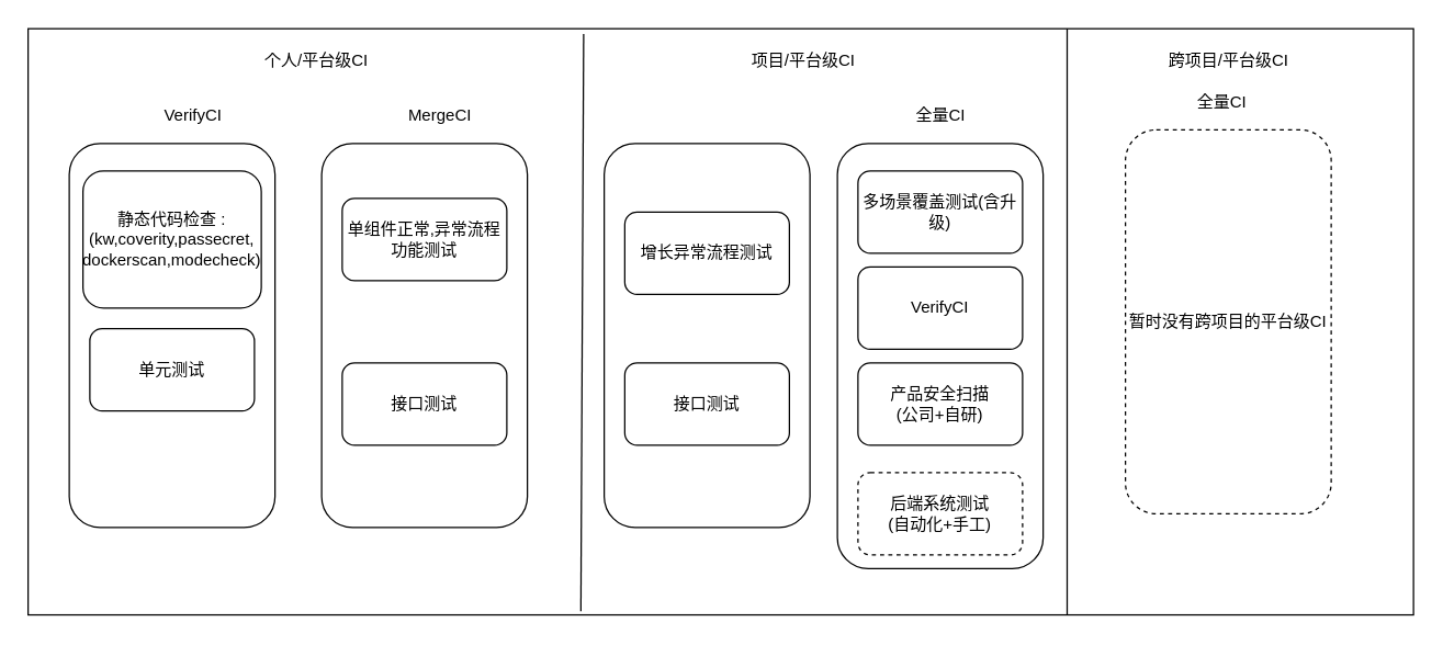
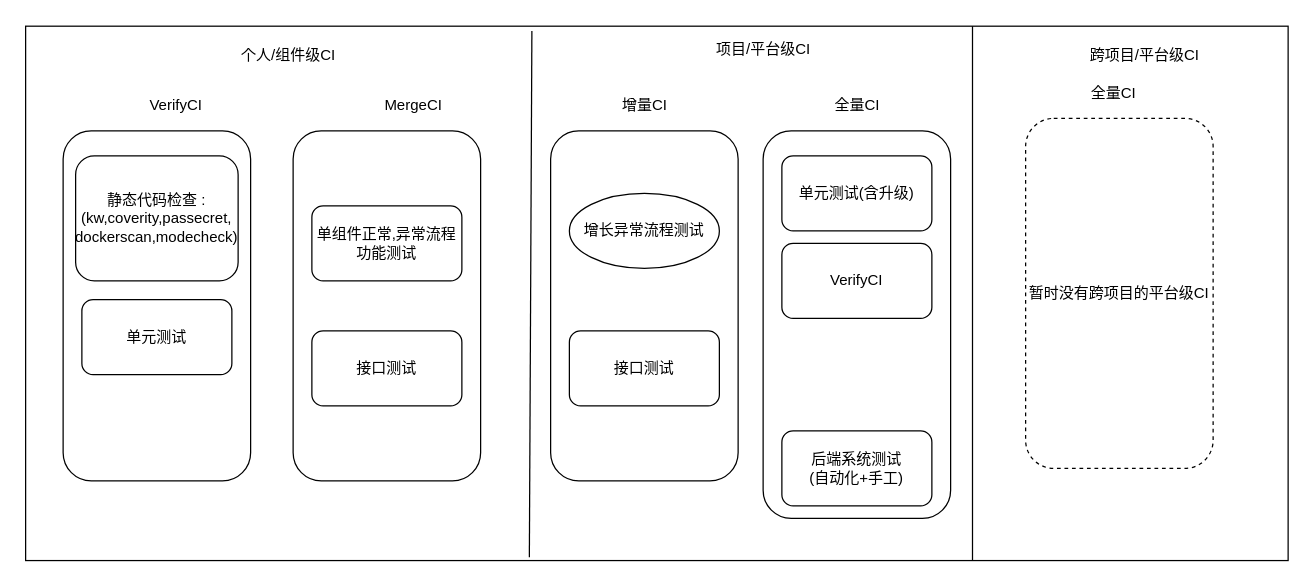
  <mxCell id="0" />
  <mxCell id="1" parent="0" />
  <mxCell id="2" value="" style="rounded=0;whiteSpace=wrap;html=1;" vertex="1" parent="1"><mxGeometry x="20" y="20.25" width="1010" height="427.5" as="geometry" /></mxCell>
  <mxCell id="3" value="" style="endArrow=none;html=1;rounded=0;entryX=0.401;entryY=0.009;entryDx=0;entryDy=0;entryPerimeter=0;exitX=0.399;exitY=0.994;exitDx=0;exitDy=0;exitPerimeter=0;" edge="1" parent="1" source="2" target="2"><mxGeometry width="50" height="50" relative="1" as="geometry"><mxPoint x="460" y="154" as="sourcePoint" /><mxPoint x="510" y="104" as="targetPoint" /></mxGeometry></mxCell>
  <mxCell id="4" value="" style="endArrow=none;html=1;rounded=0;entryX=0.75;entryY=0;entryDx=0;entryDy=0;exitX=0.75;exitY=1;exitDx=0;exitDy=0;" edge="1" parent="1" source="2" target="2"><mxGeometry width="50" height="50" relative="1" as="geometry"><mxPoint x="460" y="154" as="sourcePoint" /><mxPoint x="510" y="104" as="targetPoint" /></mxGeometry></mxCell>
  <mxCell id="5" value="" style="rounded=1;whiteSpace=wrap;html=1;" vertex="1" parent="1"><mxGeometry x="50" y="104" width="150" height="280" as="geometry" /></mxCell>
  <mxCell id="6" value="静态代码检查 :&lt;br&gt;(kw,coverity,passecret,&lt;br&gt;dockerscan,modecheck)" style="rounded=1;whiteSpace=wrap;html=1;" vertex="1" parent="1"><mxGeometry x="60" y="124" width="130" height="100" as="geometry" /></mxCell>
  <mxCell id="7" value="单元测试" style="rounded=1;whiteSpace=wrap;html=1;" vertex="1" parent="1"><mxGeometry x="65" y="239" width="120" height="60" as="geometry" /></mxCell>
  <mxCell id="8" value="" style="rounded=1;whiteSpace=wrap;html=1;" vertex="1" parent="1"><mxGeometry x="234" y="104" width="150" height="280" as="geometry" /></mxCell>
- <mxCell id="9" value="单组件正常,异常流程功能测试" style="rounded=1;whiteSpace=wrap;html=1;" vertex="1" parent="1"><mxGeometry x="249" y="144" width="120" height="60" as="geometry" /></mxCell>
+ <mxCell id="9" value="单组件正常,异常流程功能测试" style="rounded=1;whiteSpace=wrap;html=1;" vertex="1" parent="1"><mxGeometry x="249" y="164" width="120" height="60" as="geometry" /></mxCell>
  <mxCell id="10" value="接口测试" style="rounded=1;whiteSpace=wrap;html=1;" vertex="1" parent="1"><mxGeometry x="249" y="264" width="120" height="60" as="geometry" /></mxCell>
  <mxCell id="11" value="" style="rounded=1;whiteSpace=wrap;html=1;" vertex="1" parent="1"><mxGeometry x="610" y="104" width="150" height="310" as="geometry" /></mxCell>
  <mxCell id="12" value="" style="rounded=1;whiteSpace=wrap;html=1;" vertex="1" parent="1"><mxGeometry x="440" y="104" width="150" height="280" as="geometry" /></mxCell>
- <mxCell id="13" value="增长异常流程测试" style="rounded=1;whiteSpace=wrap;html=1;" vertex="1" parent="1"><mxGeometry x="455" y="154" width="120" height="60" as="geometry" /></mxCell>
+ <mxCell id="13" value="增长异常流程测试" style="ellipse;whiteSpace=wrap;html=1;" vertex="1" parent="1"><mxGeometry x="455" y="154" width="120" height="60" as="geometry" /></mxCell>
  <mxCell id="14" value="接口测试" style="rounded=1;whiteSpace=wrap;html=1;" vertex="1" parent="1"><mxGeometry x="455" y="264" width="120" height="60" as="geometry" /></mxCell>
- <mxCell id="15" value="多场景覆盖测试(含升级)" style="rounded=1;whiteSpace=wrap;html=1;" vertex="1" parent="1"><mxGeometry x="625" y="124" width="120" height="60" as="geometry" /></mxCell>
+ <mxCell id="15" value="单元测试(含升级)" style="rounded=1;whiteSpace=wrap;html=1;" vertex="1" parent="1"><mxGeometry x="625" y="124" width="120" height="60" as="geometry" /></mxCell>
  <mxCell id="16" value="VerifyCI" style="rounded=1;whiteSpace=wrap;html=1;" vertex="1" parent="1"><mxGeometry x="625" y="194" width="120" height="60" as="geometry" /></mxCell>
- <mxCell id="17" value="产品安全扫描&lt;br&gt;(公司+自研)" style="rounded=1;whiteSpace=wrap;html=1;" vertex="1" parent="1"><mxGeometry x="625" y="264" width="120" height="60" as="geometry" /></mxCell>
- <mxCell id="18" value="后端系统测试&lt;br&gt;(自动化+手工)" style="rounded=1;whiteSpace=wrap;html=1;dashed=1;" vertex="1" parent="1"><mxGeometry x="625" y="344" width="120" height="60" as="geometry" /></mxCell>
+ <mxCell id="18" value="后端系统测试&lt;br&gt;(自动化+手工)" style="rounded=1;whiteSpace=wrap;html=1;" vertex="1" parent="1"><mxGeometry x="625" y="344" width="120" height="60" as="geometry" /></mxCell>
  <mxCell id="19" value="暂时没有跨项目的平台级CI" style="rounded=1;whiteSpace=wrap;html=1;dashed=1;" vertex="1" parent="1"><mxGeometry x="820" y="94" width="150" height="280" as="geometry" /></mxCell>
- <mxCell id="20" value="个人/平台级CI" style="text;html=1;resizable=0;autosize=1;align=center;verticalAlign=middle;points=[];fillColor=none;strokeColor=none;rounded=0;" vertex="1" parent="1"><mxGeometry x="185" y="34" width="90" height="20" as="geometry" /></mxCell>
- <mxCell id="21" value="项目/平台级CI" style="text;html=1;resizable=0;autosize=1;align=center;verticalAlign=middle;points=[];fillColor=none;strokeColor=none;rounded=0;" vertex="1" parent="1"><mxGeometry x="540" y="34" width="90" height="20" as="geometry" /></mxCell>
- <mxCell id="22" value="跨项目/平台级CI" style="text;html=1;resizable=0;autosize=1;align=center;verticalAlign=middle;points=[];fillColor=none;strokeColor=none;rounded=0;" vertex="1" parent="1"><mxGeometry x="845" y="34" width="100" height="20" as="geometry" /></mxCell>
+ <mxCell id="20" value="个人/组件级CI" style="text;html=1;resizable=0;autosize=1;align=center;verticalAlign=middle;points=[];fillColor=none;strokeColor=none;rounded=0;" vertex="1" parent="1"><mxGeometry x="185" y="34" width="90" height="20" as="geometry" /></mxCell>
+ <mxCell id="21" value="项目/平台级CI" style="text;html=1;resizable=0;autosize=1;align=center;verticalAlign=middle;points=[];fillColor=none;strokeColor=none;rounded=0;" vertex="1" parent="1"><mxGeometry x="565" y="29" width="90" height="20" as="geometry" /></mxCell>
+ <mxCell id="22" value="跨项目/平台级CI" style="text;html=1;resizable=0;autosize=1;align=center;verticalAlign=middle;points=[];fillColor=none;strokeColor=none;rounded=0;" vertex="1" parent="1"><mxGeometry x="865" y="34" width="100" height="20" as="geometry" /></mxCell>
  <mxCell id="23" value="VerifyCI" style="text;html=1;resizable=0;autosize=1;align=center;verticalAlign=middle;points=[];fillColor=none;strokeColor=none;rounded=0;" vertex="1" parent="1"><mxGeometry x="110" y="74" width="60" height="20" as="geometry" /></mxCell>
- <mxCell id="24" value="MergeCI" style="text;html=1;resizable=0;autosize=1;align=center;verticalAlign=middle;points=[];fillColor=none;strokeColor=none;rounded=0;" vertex="1" parent="1"><mxGeometry x="290" y="74" width="60" height="20" as="geometry" /></mxCell>
+ <mxCell id="24" value="MergeCI" style="text;html=1;resizable=0;autosize=1;align=center;verticalAlign=middle;points=[];fillColor=none;strokeColor=none;rounded=0;" vertex="1" parent="1"><mxGeometry x="300" y="74" width="60" height="20" as="geometry" /></mxCell>
+ <mxCell id="25" value="增量CI" style="text;html=1;resizable=0;autosize=1;align=center;verticalAlign=middle;points=[];fillColor=none;strokeColor=none;rounded=0;" vertex="1" parent="1"><mxGeometry x="490" y="74" width="50" height="20" as="geometry" /></mxCell>
  <mxCell id="26" value="全量CI" style="text;html=1;resizable=0;autosize=1;align=center;verticalAlign=middle;points=[];fillColor=none;strokeColor=none;rounded=0;" vertex="1" parent="1"><mxGeometry x="660" y="74" width="50" height="20" as="geometry" /></mxCell>
  <mxCell id="27" value="全量CI" style="text;html=1;resizable=0;autosize=1;align=center;verticalAlign=middle;points=[];fillColor=none;strokeColor=none;rounded=0;" vertex="1" parent="1"><mxGeometry x="865" y="64" width="50" height="20" as="geometry" /></mxCell>
